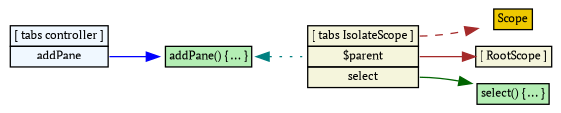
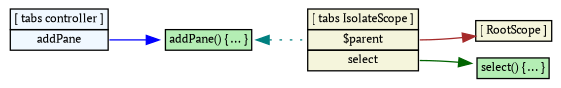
  digraph {
    fontname="PT Serif"
    nodesep=0.1
    rankdir=LR
    node [fontname="PT Serif" fontsize=9 margin="0.05, 0.04" penwidth=0.5 shape=plaintext]
    edge [color=brown fontname="PT Serif"]
    n1 [height=0.2 label=<<table bgcolor="beige" border="0" cellborder="1" cellpadding="2" cellspacing="0">   <tr><td port="proto">[ RootScope ]</td></tr></table>>]
    n2 [height=0.2 label=<<table bgcolor="beige" border="0" cellborder="1" cellpadding="2" cellspacing="0">   <tr><td port="proto">[ tabs IsolateScope ]</td></tr>   <tr><td port="parent">$parent</td></tr>   <tr><td port="select">select</td></tr>   </table>>]
-   n3 [height=0.2 label=<<table bgcolor="gold2" border="0" cellborder="1" cellpadding="2" cellspacing="0">   <tr><td port="proto">Scope</td></tr>   </table>>]
    n4 [height=0.2 label=<<table bgcolor="darkseagreen2" border="0" cellborder="1" cellpadding="2" cellspacing="0">   <tr><td>select() { ... }</td></tr>   </table>>]
    n5 [height=0.2 label=<<table bgcolor="darkseagreen2" border="0" cellborder="1" cellpadding="2" cellspacing="0">   <tr><td>addPane() { ... }</td></tr>   </table>>]
    n6 [height=0.2 label=<<table bgcolor="aliceblue" border="0" cellborder="1" cellpadding="2" cellspacing="0">   <tr><td port="proto">[ tabs controller ]</td></tr>   <tr><td port="addPane">addPane</td></tr>   </table>>]
    n2 -> n1 [headport=proto tailport=parent]
-   n2 -> n3 [style=dashed tailport=proto]
    n2 -> n4 [color=darkgreen tailport=select]
    n5 -> n2 [color=teal dir=back style=dotted]
    n6 -> n5 [color=blue tailport=addPane]
  }
